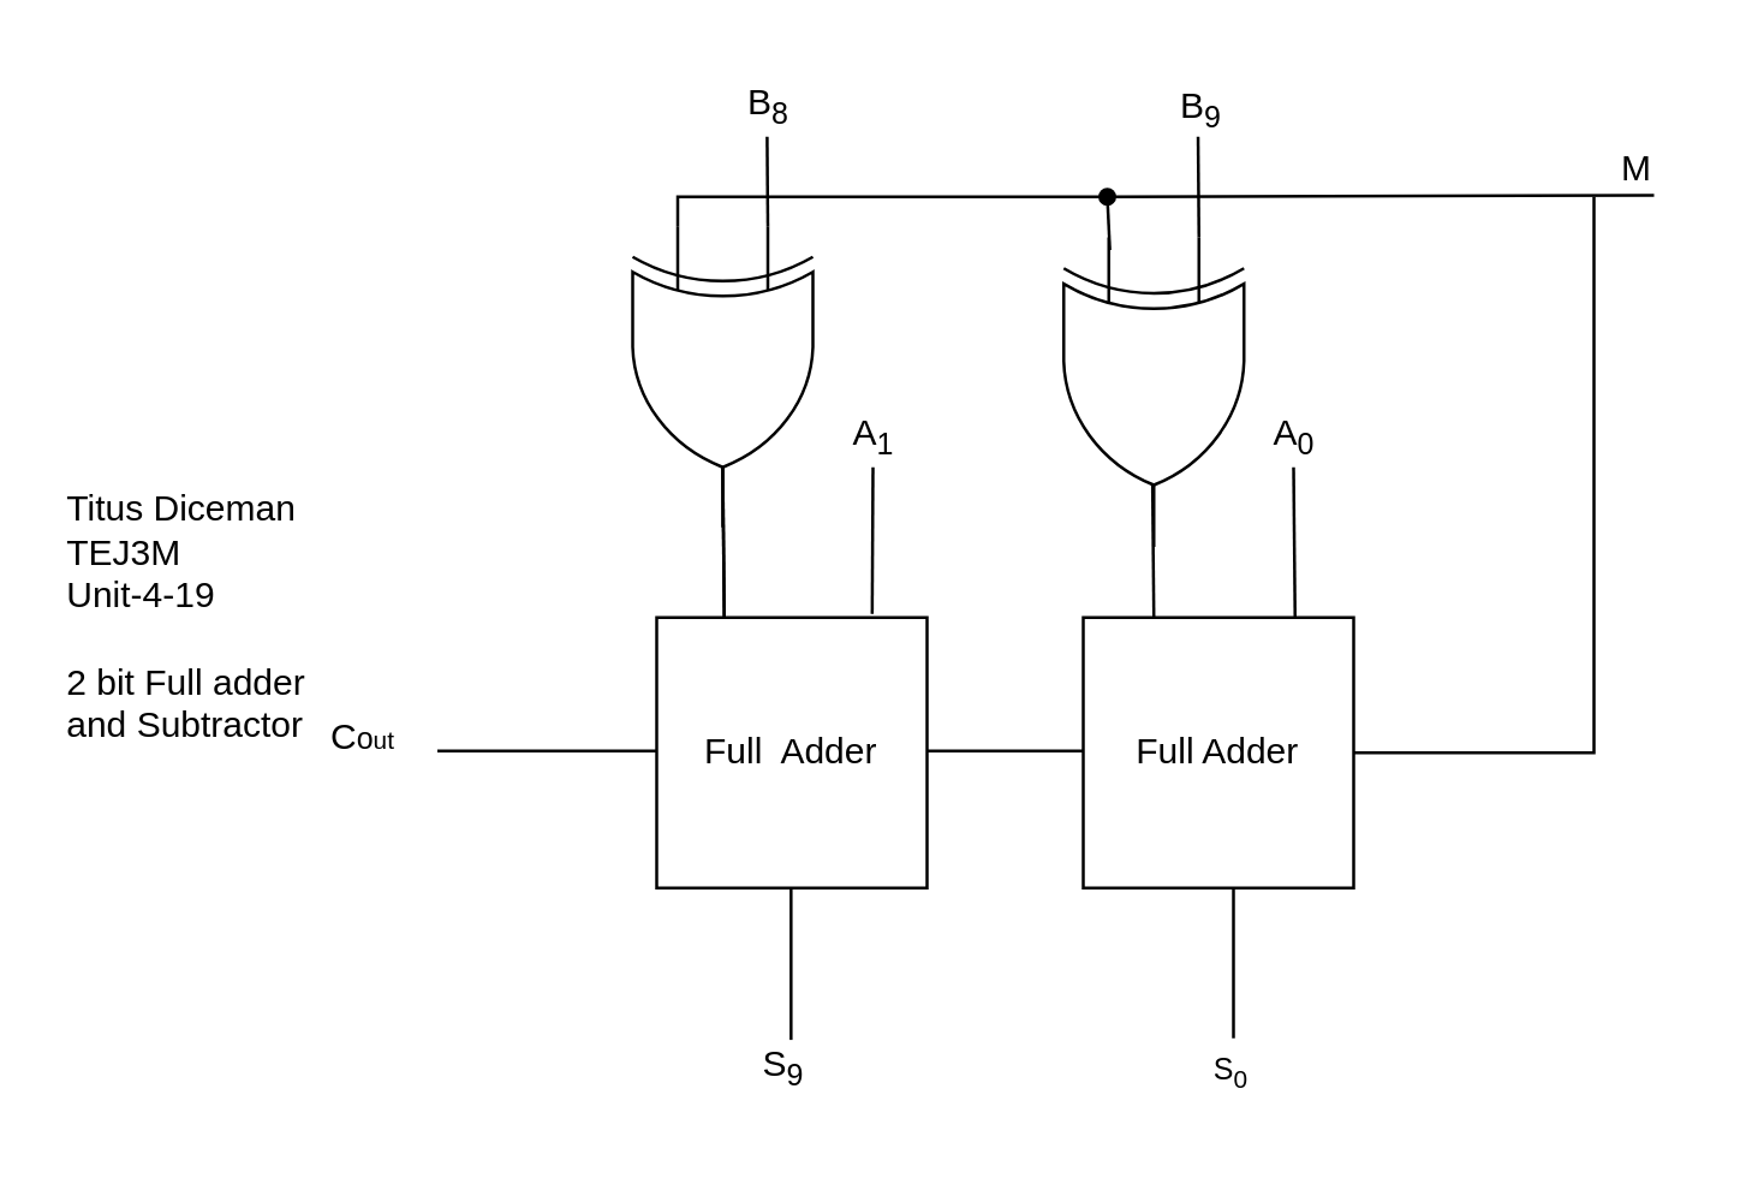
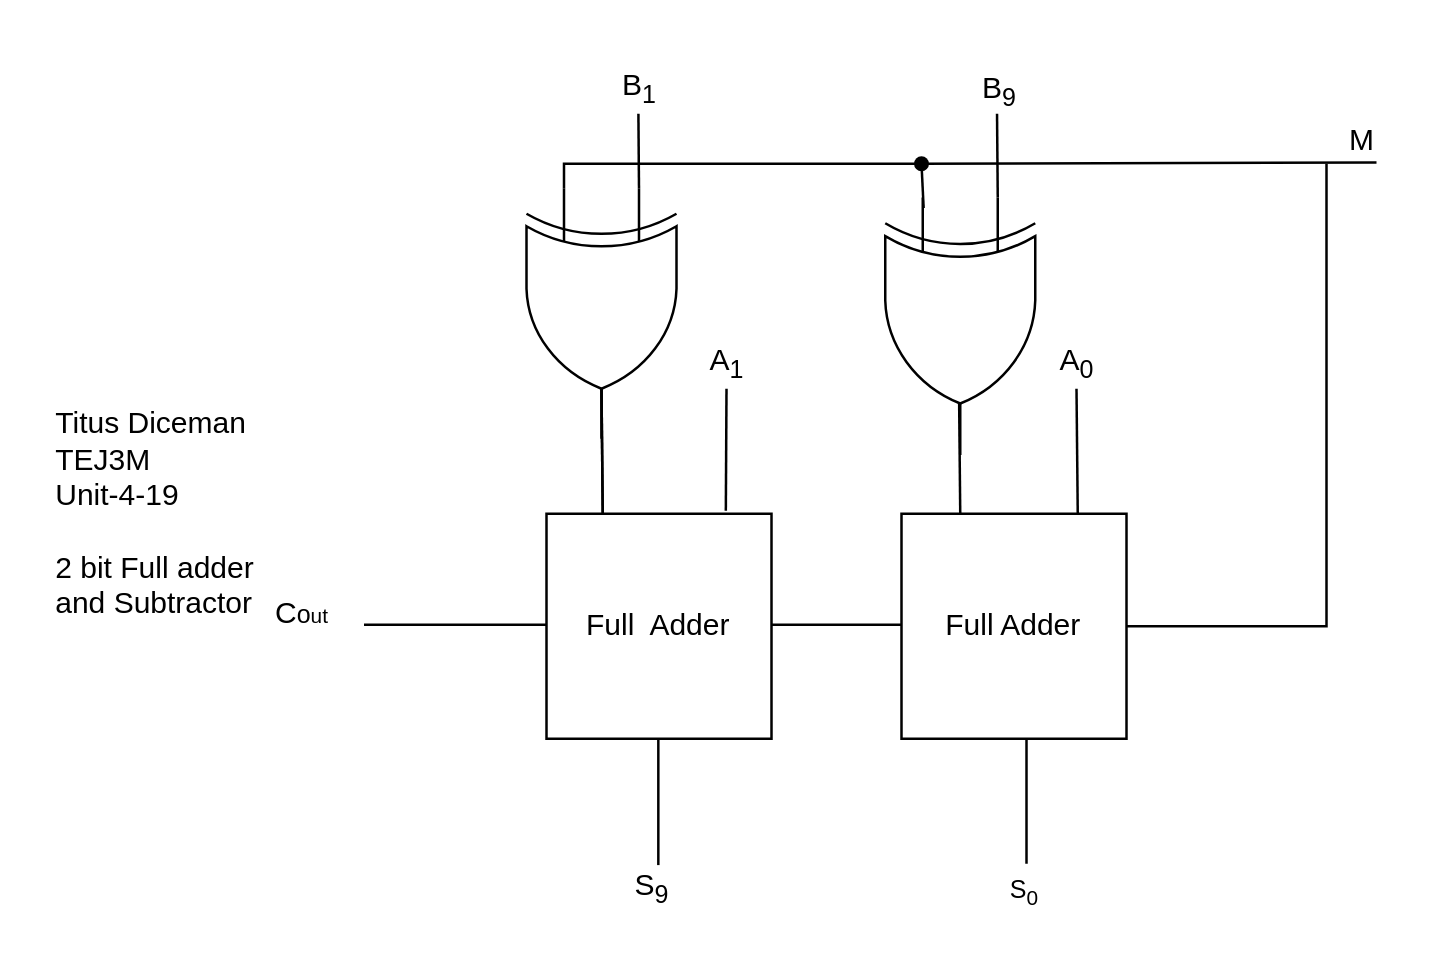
  <mxCell id="0" />
  <mxCell id="1" parent="0" />
  <mxCell id="2" value="Titus Diceman&amp;nbsp;&lt;br&gt;TEJ3M&lt;br&gt;Unit-4-19&lt;br&gt;&lt;br&gt;2 bit Full adder&amp;nbsp;&lt;br&gt;and Subtractor" style="text;html=1;align=left;verticalAlign=middle;resizable=0;points=[];autosize=1;strokeColor=none;fillColor=none;" parent="1" vertex="1"><mxGeometry x="20" y="155" width="110" height="100" as="geometry" /></mxCell>
  <mxCell id="3" value="" style="edgeStyle=none;orthogonalLoop=1;jettySize=auto;html=1;endArrow=none;endFill=0;" parent="1" edge="1"><mxGeometry width="100" relative="1" as="geometry"><mxPoint x="145" y="249.44" as="sourcePoint" /><mxPoint x="245" y="249.44" as="targetPoint" /><Array as="points" /></mxGeometry></mxCell>
  <mxCell id="4" value="" style="edgeStyle=none;orthogonalLoop=1;jettySize=auto;html=1;endArrow=none;endFill=0;" parent="1" edge="1"><mxGeometry width="100" relative="1" as="geometry"><mxPoint x="290" y="249.44" as="sourcePoint" /><mxPoint x="390" y="249.44" as="targetPoint" /><Array as="points" /></mxGeometry></mxCell>
  <mxCell id="5" value="" style="edgeStyle=none;orthogonalLoop=1;jettySize=auto;html=1;endArrow=none;endFill=0;entryX=0.25;entryY=0;entryDx=0;entryDy=0;" parent="1" target="8" edge="1"><mxGeometry width="100" relative="1" as="geometry"><mxPoint x="240" y="155" as="sourcePoint" /><mxPoint x="280" y="175" as="targetPoint" /><Array as="points" /></mxGeometry></mxCell>
  <mxCell id="6" value="" style="edgeStyle=none;orthogonalLoop=1;jettySize=auto;html=1;endArrow=none;endFill=0;" parent="1" edge="1"><mxGeometry width="100" relative="1" as="geometry"><mxPoint x="262.73" y="345.54" as="sourcePoint" /><mxPoint x="262.73" y="295" as="targetPoint" /><Array as="points" /></mxGeometry></mxCell>
  <mxCell id="7" value="" style="edgeStyle=none;orthogonalLoop=1;jettySize=auto;html=1;endArrow=none;endFill=0;" parent="1" edge="1"><mxGeometry width="100" relative="1" as="geometry"><mxPoint x="410" y="345" as="sourcePoint" /><mxPoint x="410" y="295" as="targetPoint" /><Array as="points" /></mxGeometry></mxCell>
  <mxCell id="8" value="Full&amp;nbsp; Adder" style="whiteSpace=wrap;html=1;" parent="1" vertex="1"><mxGeometry x="218" y="205" width="90" height="90" as="geometry" /></mxCell>
  <mxCell id="9" value="Full Adder" style="whiteSpace=wrap;html=1;" parent="1" vertex="1"><mxGeometry x="360" y="205" width="90" height="90" as="geometry" /></mxCell>
  <mxCell id="10" value="" style="edgeStyle=none;orthogonalLoop=1;jettySize=auto;html=1;endArrow=none;endFill=0;entryX=0.797;entryY=-0.013;entryDx=0;entryDy=0;entryPerimeter=0;" parent="1" target="8" edge="1"><mxGeometry width="100" relative="1" as="geometry"><mxPoint x="290" y="155" as="sourcePoint" /><mxPoint x="250.5" y="215" as="targetPoint" /><Array as="points" /></mxGeometry></mxCell>
  <mxCell id="11" value="" style="edgeStyle=none;orthogonalLoop=1;jettySize=auto;html=1;endArrow=none;endFill=0;entryX=0.25;entryY=0;entryDx=0;entryDy=0;" parent="1" edge="1"><mxGeometry width="100" relative="1" as="geometry"><mxPoint x="383" y="155" as="sourcePoint" /><mxPoint x="383.5" y="205" as="targetPoint" /><Array as="points" /></mxGeometry></mxCell>
  <mxCell id="12" value="" style="edgeStyle=none;orthogonalLoop=1;jettySize=auto;html=1;endArrow=none;endFill=0;entryX=0.25;entryY=0;entryDx=0;entryDy=0;" parent="1" edge="1"><mxGeometry width="100" relative="1" as="geometry"><mxPoint x="430" y="155" as="sourcePoint" /><mxPoint x="430.5" y="205" as="targetPoint" /><Array as="points" /></mxGeometry></mxCell>
  <mxCell id="13" value="C&lt;span style=&quot;font-size: 10px;&quot;&gt;o&lt;/span&gt;&lt;span style=&quot;font-size: 8.333px;&quot;&gt;ut&lt;/span&gt;" style="text;html=1;align=center;verticalAlign=middle;resizable=0;points=[];autosize=1;strokeColor=none;fillColor=none;" parent="1" vertex="1"><mxGeometry x="100" y="230" width="40" height="30" as="geometry" /></mxCell>
  <mxCell id="14" value="S&lt;sub&gt;9&lt;/sub&gt;" style="text;html=1;align=center;verticalAlign=middle;resizable=0;points=[];autosize=1;strokeColor=none;fillColor=none;" parent="1" vertex="1"><mxGeometry x="240" y="340" width="40" height="30" as="geometry" /></mxCell>
  <mxCell id="15" value="&lt;span style=&quot;font-size: 10px;&quot;&gt;S&lt;sub&gt;0&lt;/sub&gt;&lt;/span&gt;" style="text;html=1;align=center;verticalAlign=middle;resizable=0;points=[];autosize=1;strokeColor=none;fillColor=none;" parent="1" vertex="1"><mxGeometry x="394" y="340" width="30" height="30" as="geometry" /></mxCell>
  <mxCell id="16" value="A&lt;sub&gt;1&lt;/sub&gt;" style="text;html=1;align=center;verticalAlign=middle;resizable=0;points=[];autosize=1;strokeColor=none;fillColor=none;" parent="1" vertex="1"><mxGeometry x="270" y="130" width="40" height="30" as="geometry" /></mxCell>
  <mxCell id="17" value="A&lt;sub&gt;0&lt;/sub&gt;" style="text;html=1;align=center;verticalAlign=middle;resizable=0;points=[];autosize=1;strokeColor=none;fillColor=none;" parent="1" vertex="1"><mxGeometry x="410" y="130" width="40" height="30" as="geometry" /></mxCell>
  <mxCell id="18" style="edgeStyle=none;rounded=0;html=1;exitX=0;exitY=0.25;exitDx=0;exitDy=0;exitPerimeter=0;endArrow=none;endFill=0;" edge="1" parent="1" source="19"><mxGeometry relative="1" as="geometry"><mxPoint x="254.759" y="45" as="targetPoint" /></mxGeometry></mxCell>
  <mxCell id="19" value="" style="verticalLabelPosition=bottom;shadow=0;dashed=0;align=center;html=1;verticalAlign=top;shape=mxgraph.electrical.logic_gates.logic_gate;operation=xor;rotation=90;" vertex="1" parent="1"><mxGeometry x="190" y="95" width="100" height="60" as="geometry" /></mxCell>
  <mxCell id="20" value="" style="edgeStyle=none;orthogonalLoop=1;jettySize=auto;html=1;endArrow=none;endFill=0;entryX=0.25;entryY=0;entryDx=0;entryDy=0;" edge="1" parent="1"><mxGeometry width="100" relative="1" as="geometry"><mxPoint x="240" y="155" as="sourcePoint" /><mxPoint x="240.5" y="205" as="targetPoint" /><Array as="points" /></mxGeometry></mxCell>
  <mxCell id="21" style="edgeStyle=none;rounded=0;html=1;exitX=0;exitY=0.25;exitDx=0;exitDy=0;exitPerimeter=0;endArrow=none;endFill=0;" edge="1" parent="1" source="22"><mxGeometry relative="1" as="geometry"><mxPoint x="398.207" y="45" as="targetPoint" /></mxGeometry></mxCell>
  <mxCell id="22" value="" style="verticalLabelPosition=bottom;shadow=0;dashed=0;align=center;html=1;verticalAlign=top;shape=mxgraph.electrical.logic_gates.logic_gate;operation=xor;rotation=90;" vertex="1" parent="1"><mxGeometry x="332" y="100" width="103" height="60" as="geometry" /></mxCell>
  <mxCell id="23" value="M" style="text;html=1;align=center;verticalAlign=middle;resizable=0;points=[];autosize=1;strokeColor=none;fillColor=none;" vertex="1" parent="1"><mxGeometry x="529" y="41" width="30" height="30" as="geometry" /></mxCell>
  <mxCell id="24" value="" style="edgeStyle=none;orthogonalLoop=1;jettySize=auto;html=1;endArrow=none;endFill=0;exitDx=0;exitDy=0;exitPerimeter=0;rounded=0;startArrow=none;" edge="1" parent="1" source="27"><mxGeometry width="100" relative="1" as="geometry"><mxPoint x="450" y="64.5" as="sourcePoint" /><mxPoint x="550" y="64.5" as="targetPoint" /><Array as="points" /></mxGeometry></mxCell>
  <mxCell id="25" value="" style="edgeStyle=none;orthogonalLoop=1;jettySize=auto;html=1;endArrow=none;endFill=0;exitX=0;exitY=0.75;exitDx=0;exitDy=0;exitPerimeter=0;rounded=0;" edge="1" parent="1" source="19" target="27"><mxGeometry width="100" relative="1" as="geometry"><mxPoint x="225" y="75" as="sourcePoint" /><mxPoint x="550" y="64.5" as="targetPoint" /><Array as="points"><mxPoint x="225" y="65" /></Array></mxGeometry></mxCell>
  <mxCell id="26" style="edgeStyle=none;rounded=0;html=1;endArrow=none;endFill=0;entryX=0.6;entryY=1.126;entryDx=0;entryDy=0;entryPerimeter=0;" edge="1" parent="1" source="27" target="27"><mxGeometry relative="1" as="geometry"><mxPoint x="368" y="85" as="targetPoint" /></mxGeometry></mxCell>
  <mxCell id="27" value="" style="shape=waypoint;sketch=0;size=6;pointerEvents=1;points=[];fillColor=none;resizable=0;rotatable=0;perimeter=centerPerimeter;snapToPoint=1;" vertex="1" parent="1"><mxGeometry x="358" y="55" width="20" height="20" as="geometry" /></mxCell>
  <mxCell id="28" style="edgeStyle=none;rounded=0;html=1;entryX=0.4;entryY=1.168;entryDx=0;entryDy=0;entryPerimeter=0;endArrow=none;endFill=0;" edge="1" parent="1" source="27" target="27"><mxGeometry relative="1" as="geometry" /></mxCell>
  <mxCell id="29" value="" style="edgeStyle=none;orthogonalLoop=1;jettySize=auto;html=1;rounded=0;endArrow=none;endFill=0;exitX=0.041;exitY=0.744;exitDx=0;exitDy=0;exitPerimeter=0;" edge="1" parent="1" source="22" target="27"><mxGeometry width="100" relative="1" as="geometry"><mxPoint x="280" y="85" as="sourcePoint" /><mxPoint x="380" y="85" as="targetPoint" /><Array as="points" /></mxGeometry></mxCell>
- <mxCell id="30" value="B&lt;sub&gt;8&lt;/sub&gt;" style="text;html=1;align=center;verticalAlign=middle;resizable=0;points=[];autosize=1;strokeColor=none;fillColor=none;" vertex="1" parent="1"><mxGeometry x="235" y="20" width="40" height="30" as="geometry" /></mxCell>
+ <mxCell id="30" value="B&lt;sub&gt;1&lt;/sub&gt;" style="text;html=1;align=center;verticalAlign=middle;resizable=0;points=[];autosize=1;strokeColor=none;fillColor=none;" vertex="1" parent="1"><mxGeometry x="235" y="20" width="40" height="30" as="geometry" /></mxCell>
  <mxCell id="31" value="B&lt;sub&gt;9&lt;/sub&gt;" style="text;html=1;align=center;verticalAlign=middle;resizable=0;points=[];autosize=1;strokeColor=none;fillColor=none;" vertex="1" parent="1"><mxGeometry x="379" y="21" width="40" height="30" as="geometry" /></mxCell>
  <mxCell id="32" value="" style="edgeStyle=none;orthogonalLoop=1;jettySize=auto;html=1;rounded=0;endArrow=none;endFill=0;exitX=1;exitY=0.5;exitDx=0;exitDy=0;" edge="1" parent="1" source="9"><mxGeometry width="100" relative="1" as="geometry"><mxPoint x="460" y="145" as="sourcePoint" /><mxPoint x="530" y="65" as="targetPoint" /><Array as="points"><mxPoint x="530" y="250" /></Array></mxGeometry></mxCell>
